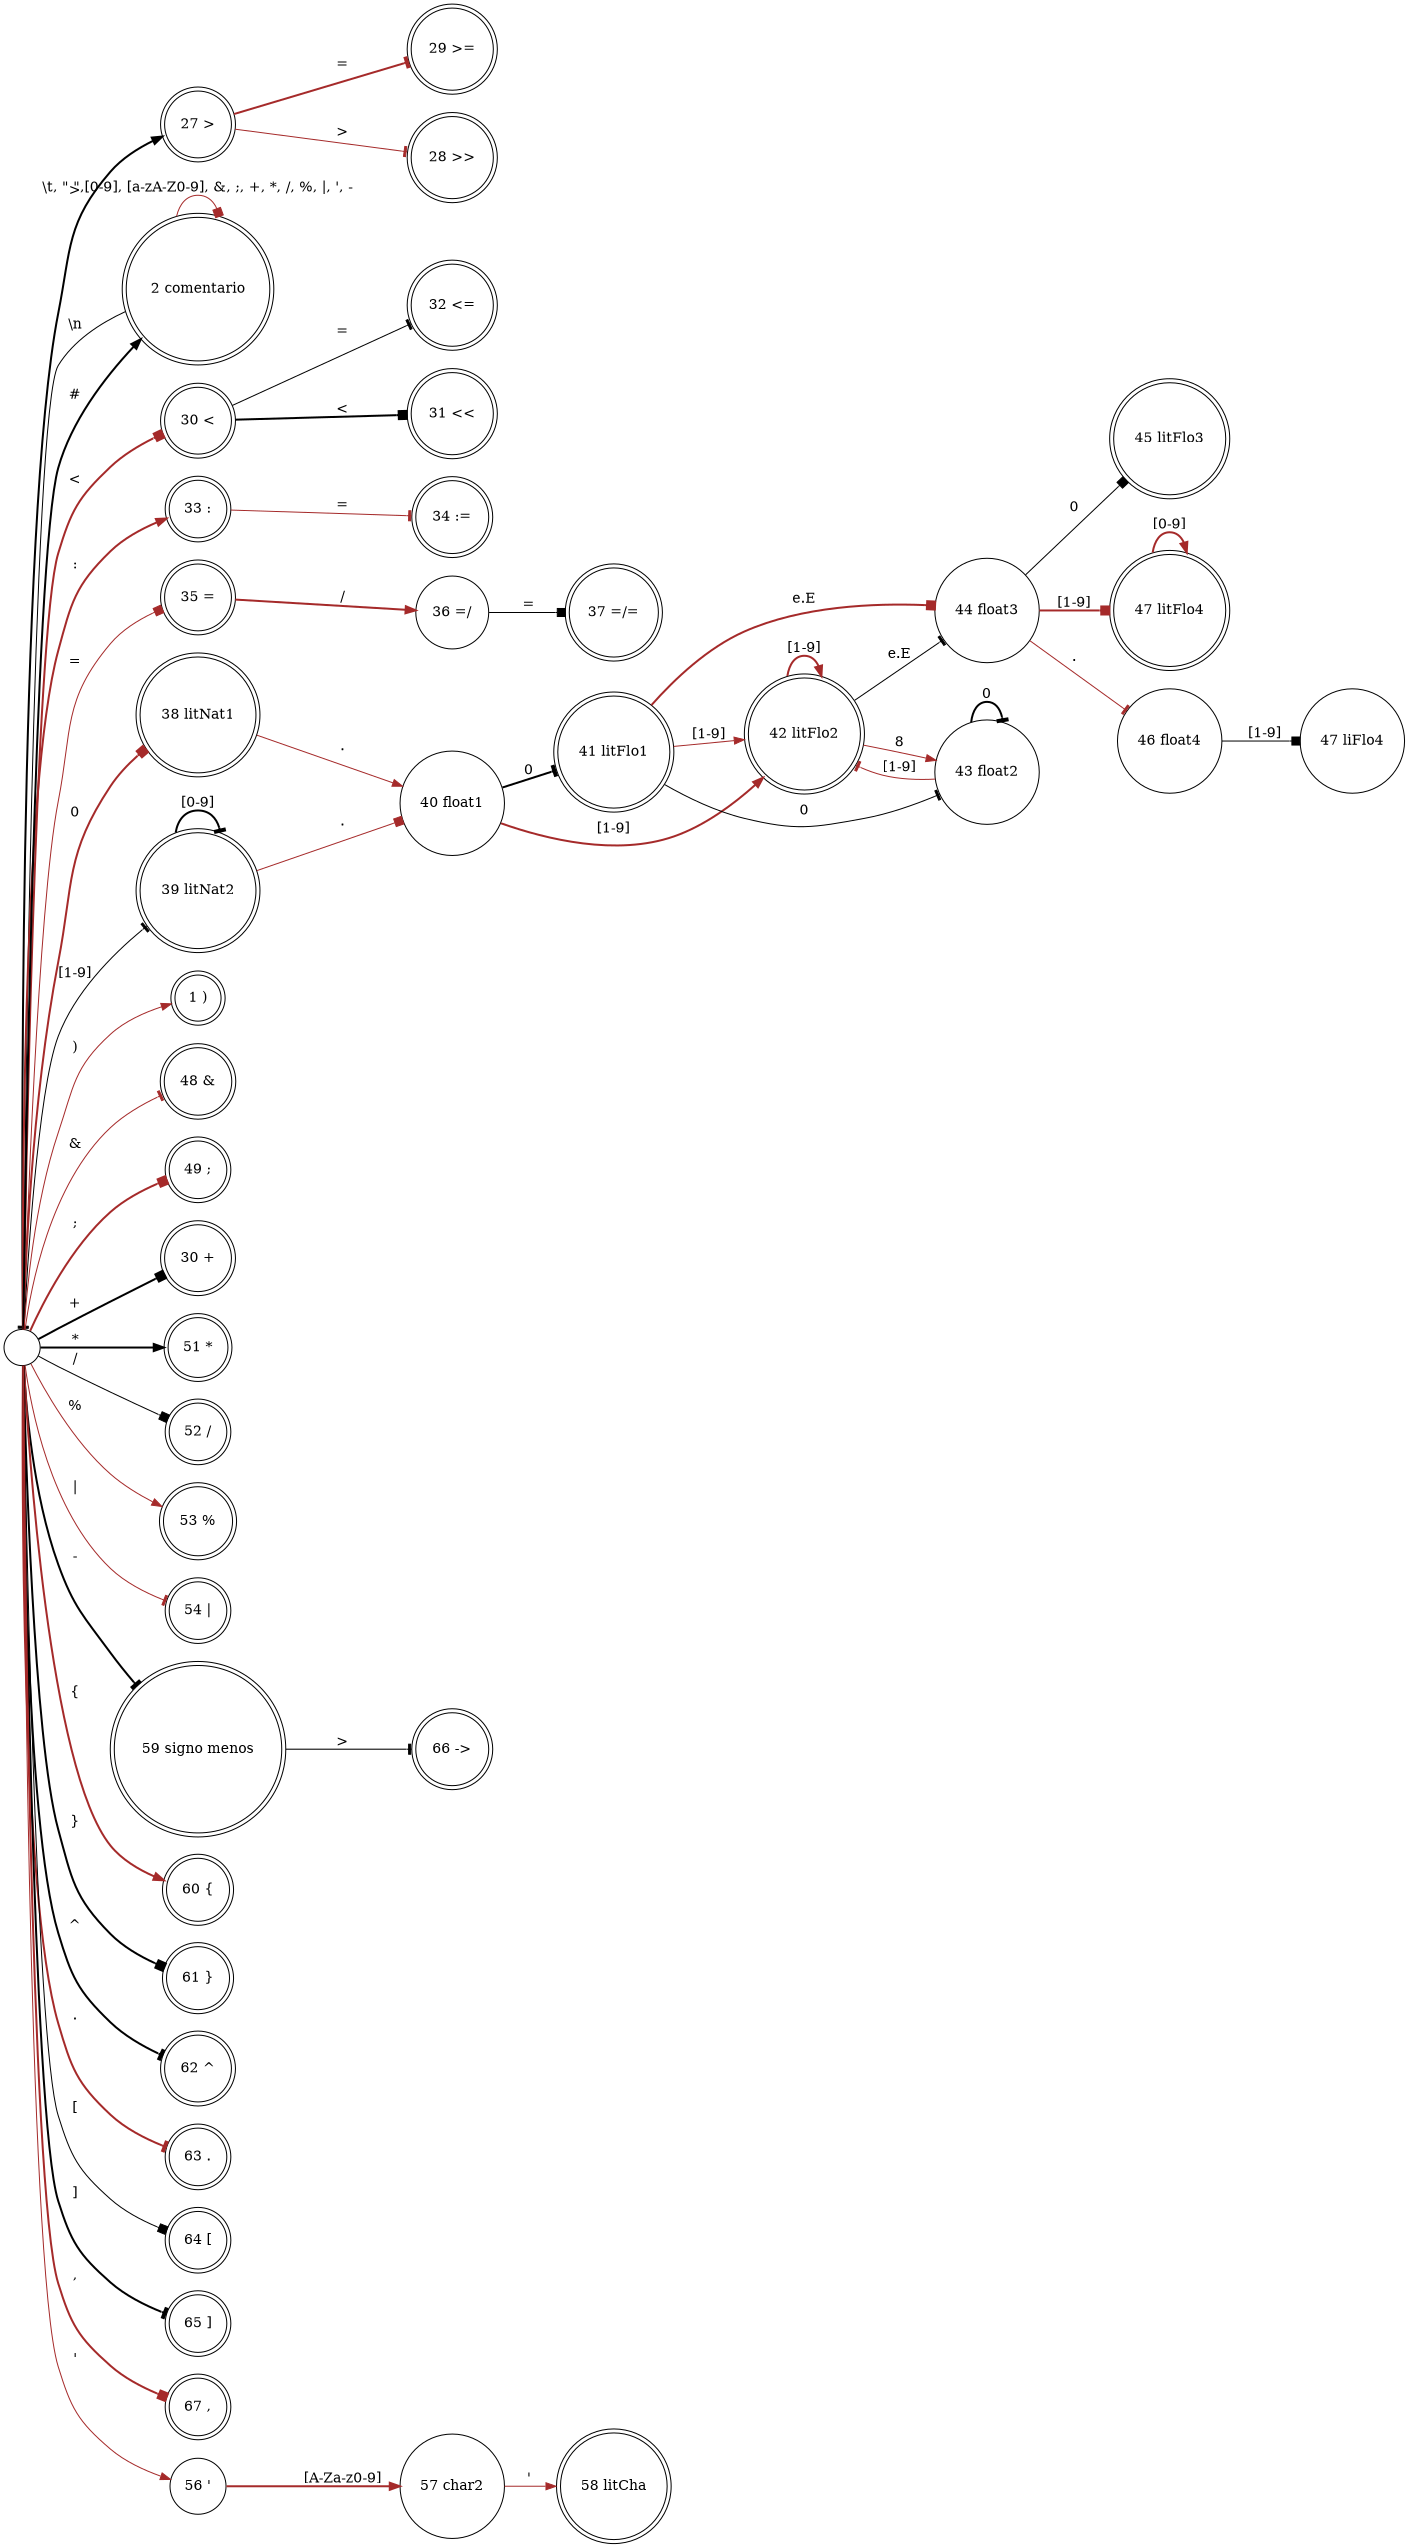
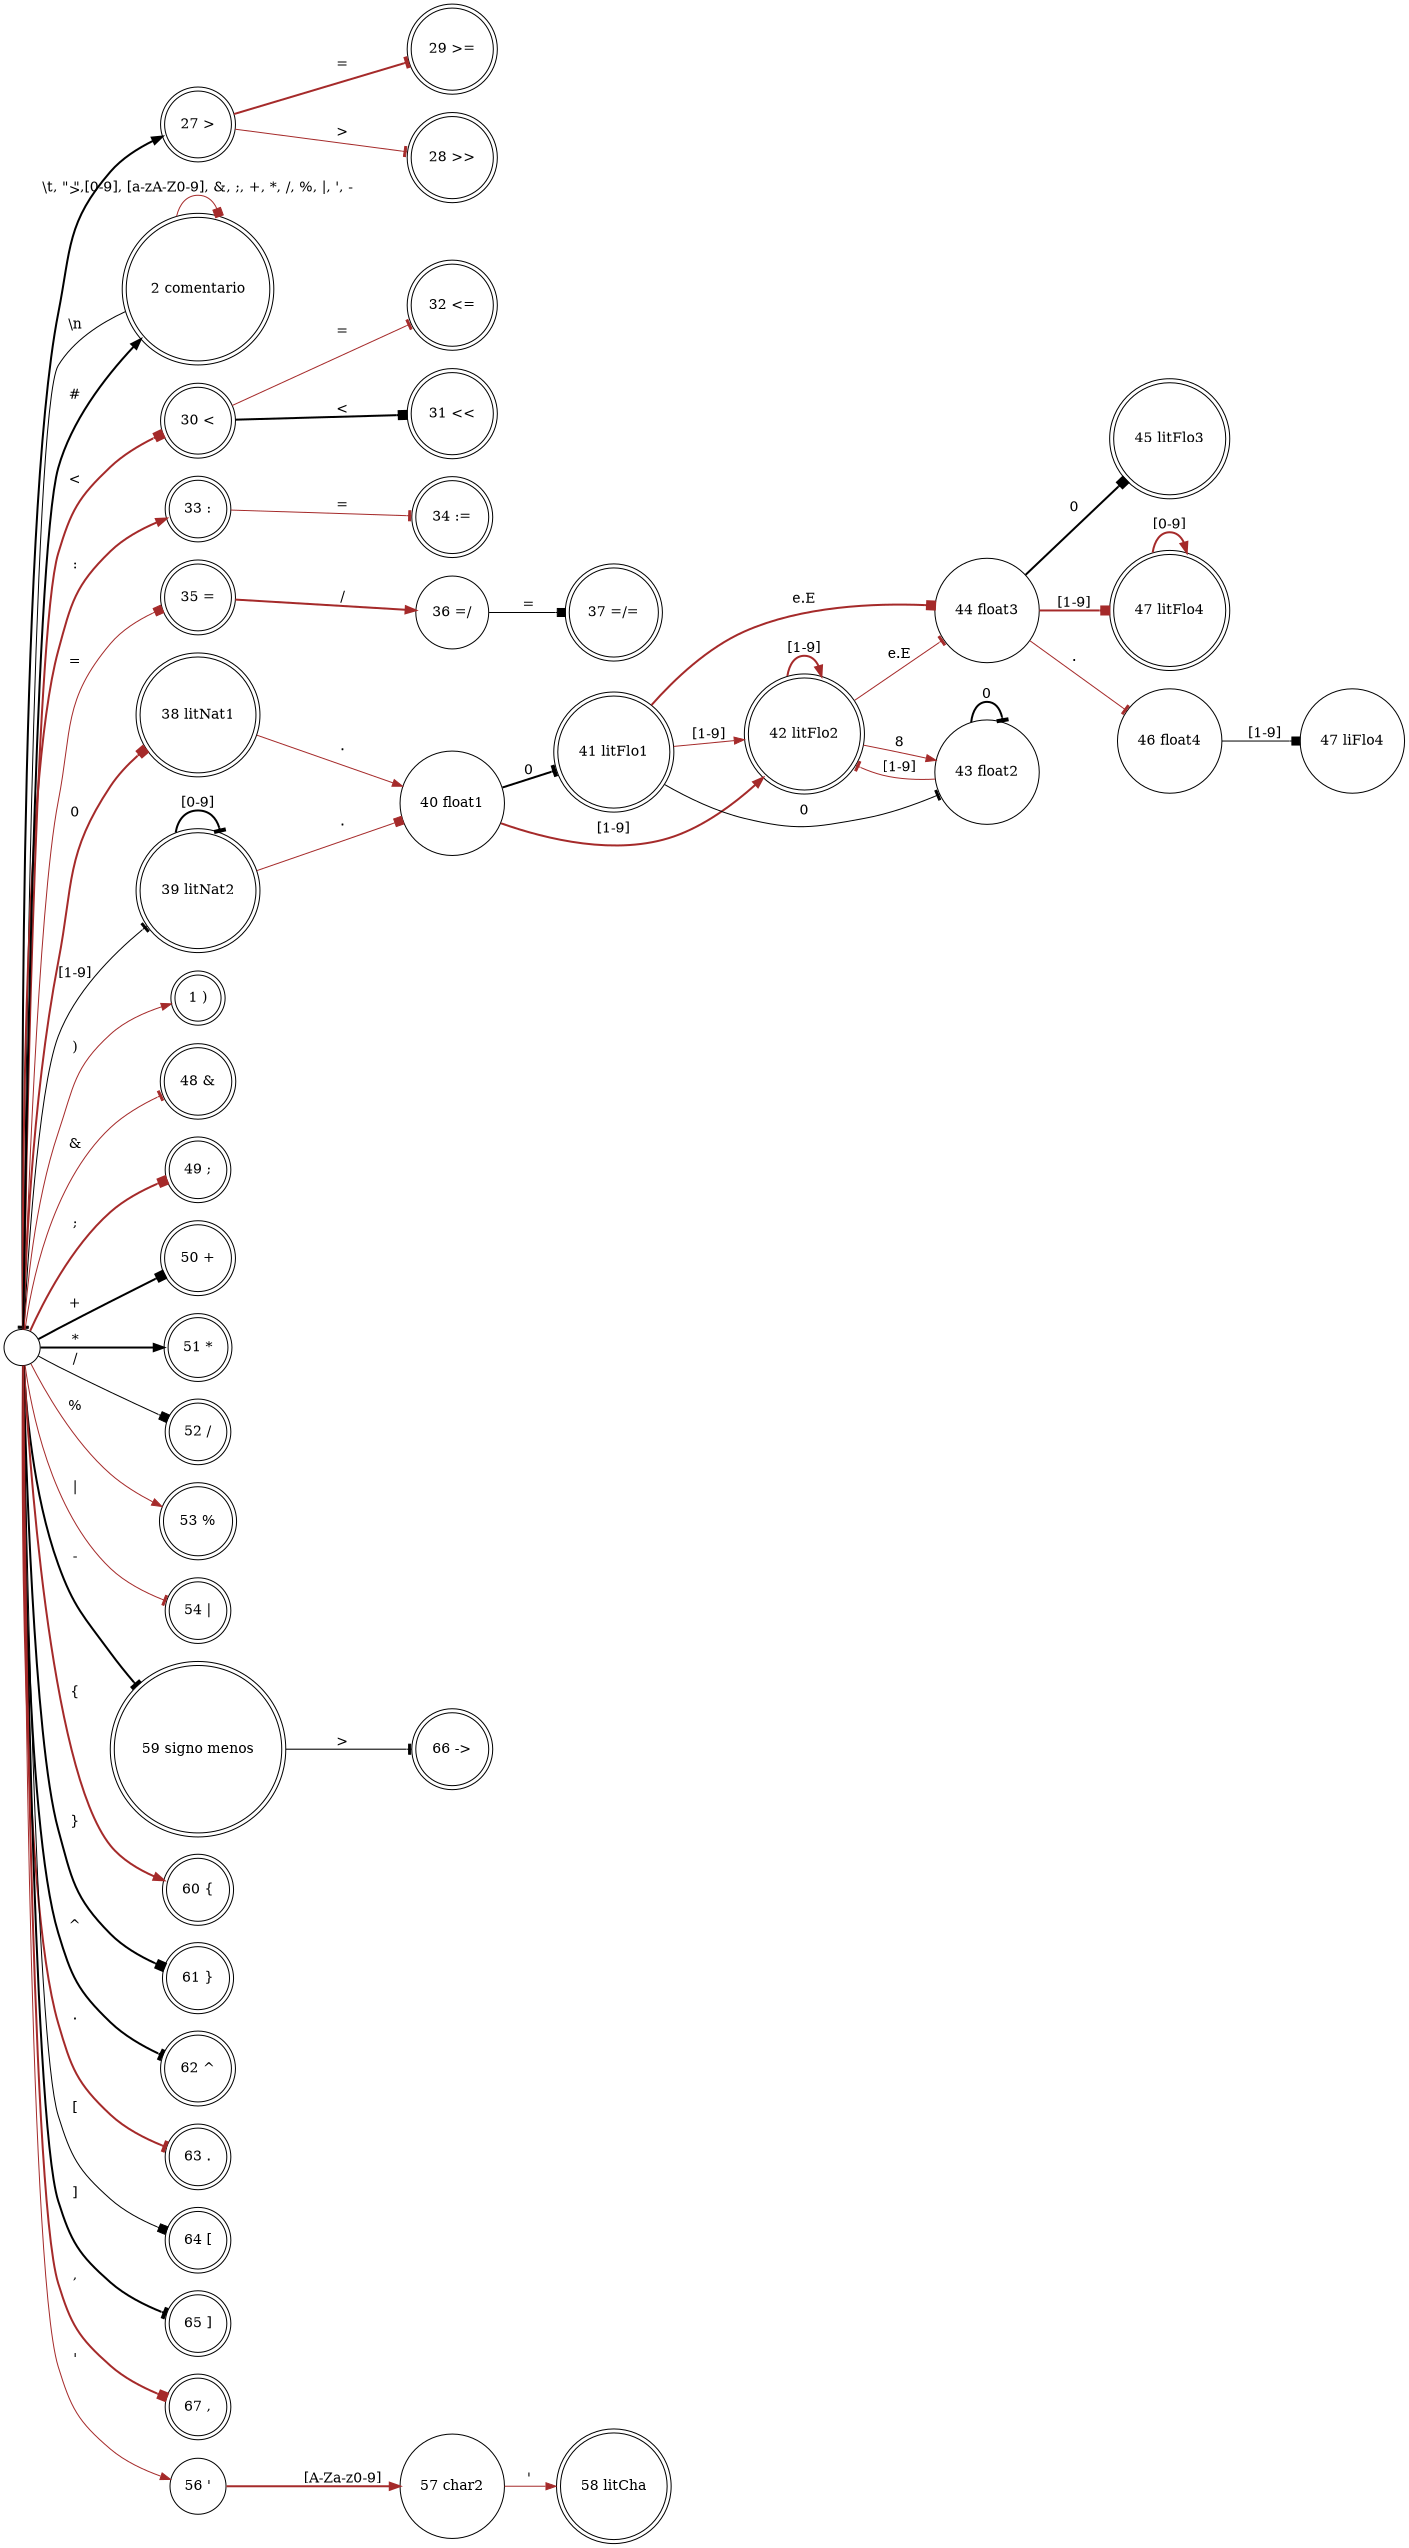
  digraph {
    rankdir=LR
    node [shape=doublecircle]
    edge [arrowhead=tee color=brown style=bold]
    "27 >"
    "29 >="
    "28 >>"
    "30 <"
    "32 <="
    "31 <<"
    "33 :"
    "34 :="
    "36 =/" [shape=circle]
    "35 ="
    "37 =/="
    "40 float1" [shape=circle]
    "38 litNat1"
    "41 litFlo1"
    "42 litFlo2"
    "39 litNat2"
    "43 float2" [shape=circle]
    "44 float3" [shape=circle]
    "45 litFlo3"
    "47 litFlo4"
    "46 float4" [shape=circle]
    "2 comentario"
    "" [shape=circle]
    "1 )"
    "48 &"
    "49 ;"
-   "50 +" [label="30 +"]
+   "50 +"
    "51 *"
    "52 /"
    "53 %"
    "54 |"
    "59 signo menos"
    "60 {"
    "61 }"
    "62 ^"
    "63 ."
    "64 ["
    "65 ]"
    "67 ,"
    "56 '" [shape=circle]
    "66 ->"
    "57 char2" [shape=circle]
    "47 liFlo4" [shape=circle]
    "58 litCha"
    "27 >" -> "29 >=" [label="="]
    "27 >" -> "28 >>" [label=">" style=solid]
-   "30 <" -> "32 <=" [color=black label="=" style=solid]
+   "30 <" -> "32 <=" [label="=" style=solid]
    "30 <" -> "31 <<" [arrowhead=box color=black label="<"]
    "33 :" -> "34 :=" [label="=" style=solid]
    "36 =/" -> "37 =/=" [arrowhead=box color=black label="=" style=solid]
    "35 =" -> "36 =/" [arrowhead=normal label="/"]
    "40 float1" -> "41 litFlo1" [color=black label=0]
    "40 float1" -> "42 litFlo2" [arrowhead=normal label="[1-9]"]
    "38 litNat1" -> "40 float1" [arrowhead=normal label="." style=solid]
    "41 litFlo1" -> "42 litFlo2" [arrowhead=normal label="[1-9]" style=solid]
    "41 litFlo1" -> "43 float2" [color=black label=0 style=solid]
    "41 litFlo1" -> "44 float3" [arrowhead=box label="e.E"]
    "42 litFlo2" -> "42 litFlo2" [arrowhead=normal label="[1-9]"]
    "42 litFlo2" -> "43 float2" [arrowhead=normal label=8 style=solid]
-   "42 litFlo2" -> "44 float3" [color=black label="e.E" style=solid]
+   "42 litFlo2" -> "44 float3" [label="e.E" style=solid]
    "39 litNat2" -> "40 float1" [arrowhead=box label="." style=solid]
    "39 litNat2" -> "39 litNat2" [color=black label="[0-9]"]
    "43 float2" -> "42 litFlo2" [label="[1-9]" style=solid]
    "43 float2" -> "43 float2" [color=black label=0]
-   "44 float3" -> "45 litFlo3" [arrowhead=box color=black label=0 style=solid]
+   "44 float3" -> "45 litFlo3" [arrowhead=box color=black label=0]
    "44 float3" -> "47 litFlo4" [arrowhead=box label="[1-9]"]
    "44 float3" -> "46 float4" [label="." style=solid]
    "47 litFlo4" -> "47 litFlo4" [arrowhead=normal label="[0-9]"]
    "46 float4" -> "47 liFlo4" [arrowhead=box color=black label="[1-9]" style=solid]
    "2 comentario" -> "2 comentario" [arrowhead=box label="\\t, \" \",[0-9], [a-zA-Z0-9], &, ;, +, *, /, %, |, \', -" style=solid]
    "2 comentario" -> "" [color=black label="\\n" style=solid]
    "" -> "27 >" [arrowhead=normal color=black label=">"]
    "" -> "30 <" [arrowhead=box label="<"]
    "" -> "33 :" [arrowhead=normal label=":"]
    "" -> "35 =" [arrowhead=box label="=" style=solid]
    "" -> "38 litNat1" [arrowhead=box label=0]
    "" -> "39 litNat2" [color=black label="[1-9]" style=solid]
    "" -> "2 comentario" [arrowhead=normal color=black label=" # "]
    "" -> "1 )" [arrowhead=normal label=")" style=solid]
    "" -> "48 &" [label="&" style=solid]
    "" -> "49 ;" [arrowhead=box label=";"]
    "" -> "50 +" [arrowhead=box color=black label="+"]
    "" -> "51 *" [arrowhead=normal color=black label="*"]
    "" -> "52 /" [arrowhead=box color=black label="/" style=solid]
    "" -> "53 %" [arrowhead=normal label="%" style=solid]
    "" -> "54 |" [label="|" style=solid]
    "" -> "59 signo menos" [color=black label="-"]
    "" -> "60 {" [arrowhead=normal label="{"]
    "" -> "61 }" [arrowhead=box color=black label="}"]
    "" -> "62 ^" [color=black label="^"]
    "" -> "63 ." [label="."]
    "" -> "64 [" [arrowhead=box color=black label="[" style=solid]
    "" -> "65 ]" [color=black label="]"]
    "" -> "67 ," [arrowhead=box label=","]
    "" -> "56 '" [arrowhead=normal label="'" style=solid]
    "59 signo menos" -> "66 ->" [color=black label=">" style=solid]
    "56 '" -> "57 char2" [arrowhead=normal label="[A-Za-z0-9]"]
    "57 char2" -> "58 litCha" [arrowhead=normal label="'" style=solid]
  }
